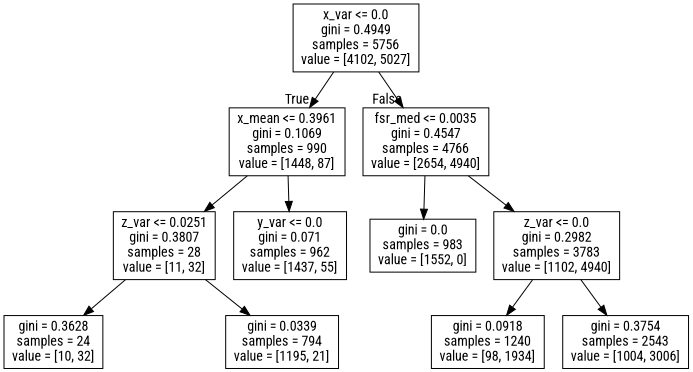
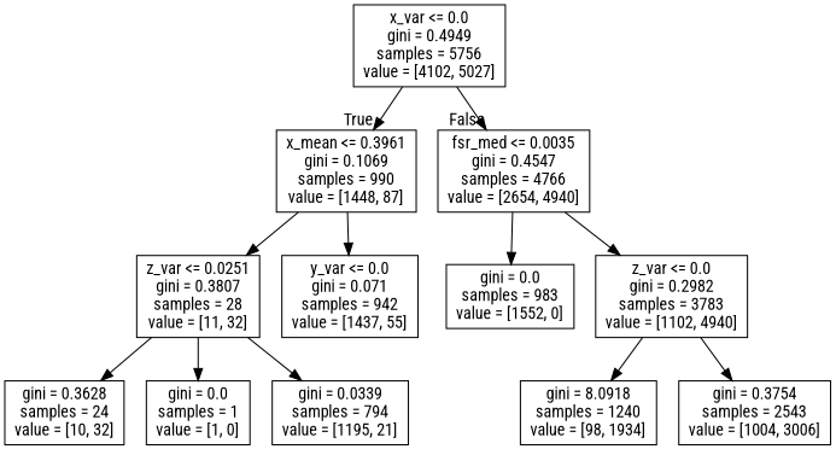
  digraph {
    fontname="Roboto Condensed"
    node [fontname="Roboto Condensed" shape=box]
    edge [fontname="Roboto Condensed"]
    n1 [label="x_var <= 0.0\ngini = 0.4949\nsamples = 5756\nvalue = [4102, 5027]"]
    n2 [label="x_mean <= 0.3961\ngini = 0.1069\nsamples = 990\nvalue = [1448, 87]"]
    n3 [label="fsr_med <= 0.0035\ngini = 0.4547\nsamples = 4766\nvalue = [2654, 4940]"]
    n4 [label="z_var <= 0.0251\ngini = 0.3807\nsamples = 28\nvalue = [11, 32]"]
-   n5 [label="y_var <= 0.0\ngini = 0.071\nsamples = 962\nvalue = [1437, 55]"]
+   n5 [label="y_var <= 0.0\ngini = 0.071\nsamples = 942\nvalue = [1437, 55]"]
    n6 [label="gini = 0.0\nsamples = 983\nvalue = [1552, 0]"]
    n7 [label="z_var <= 0.0\ngini = 0.2982\nsamples = 3783\nvalue = [1102, 4940]"]
    n8 [label="gini = 0.3628\nsamples = 24\nvalue = [10, 32]"]
+   n9 [label="gini = 0.0\nsamples = 1\nvalue = [1, 0]"]
    n10 [label="gini = 0.0339\nsamples = 794\nvalue = [1195, 21]"]
-   n11 [label="gini = 0.0918\nsamples = 1240\nvalue = [98, 1934]"]
+   n11 [label="gini = 8.0918\nsamples = 1240\nvalue = [98, 1934]"]
    n12 [label="gini = 0.3754\nsamples = 2543\nvalue = [1004, 3006]"]
    n1 -> n2 [headlabel=True labelangle=45 labeldistance=2.5]
    n1 -> n3 [headlabel=False labelangle=-45 labeldistance=2.5]
    n2 -> n4
    n2 -> n5
    n3 -> n6
    n3 -> n7
    n4 -> n8
+   n4 -> n9
    n4 -> n10
    n7 -> n11
    n7 -> n12
  }
